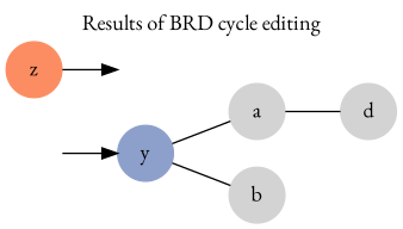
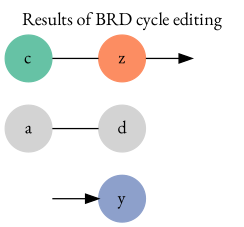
  digraph {
    fontname="EB Garamond"
    label="Results of BRD cycle editing"
    labelloc=t
    rankdir=LR
    node [color=lightgray fontname="EB Garamond" shape=circle style=filled]
    edge [dir=none fontname="EB Garamond"]
    x [style=invis]
    y [color="#8da0cb" fillcolor="#8da0cb"]
    a
-   b
    d
+   c [color="#66c2a5" fillcolor="#66c2a5"]
    z [color="#fc8d62" fillcolor="#fc8d62"]
    o [style=invis]
    x -> y [dir=forward]
-   y -> a
-   y -> b
    a -> d
+   c -> z
    z -> o [dir=forward]
  }
